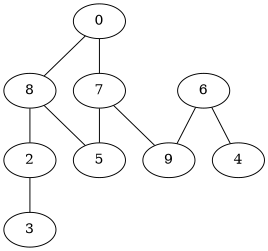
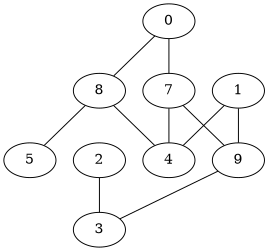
  strict graph {
    edge [weight=9]
    0
    7
    8
    5
    9
    4
-   1 [label=6]
+   1
    3
    2
    0 -- 7 [weight=10]
    0 -- 8 [weight=4]
-   7 -- 5 [weight=10]
+   7 -- 4 [weight=10]
    7 -- 9 [weight=1]
    8 -- 5 [weight=4]
-   8 -- 2
+   8 -- 4
+   9 -- 3 [weight=1]
    1 -- 9
    1 -- 4
    2 -- 3 [weight=6]
  }
